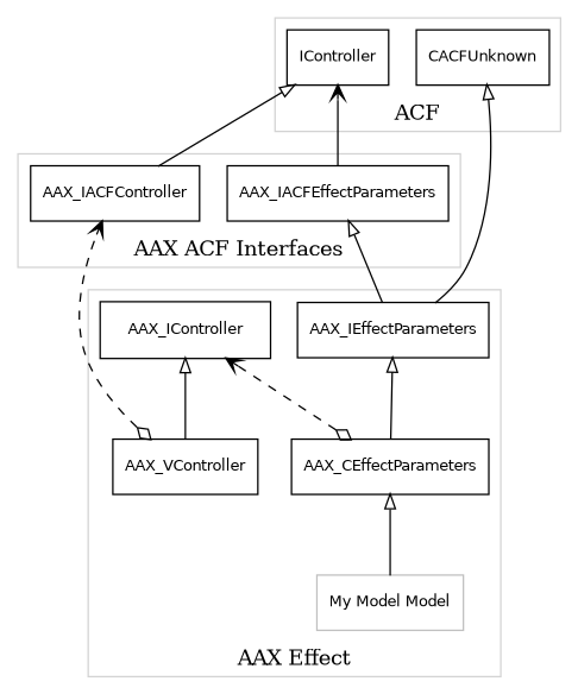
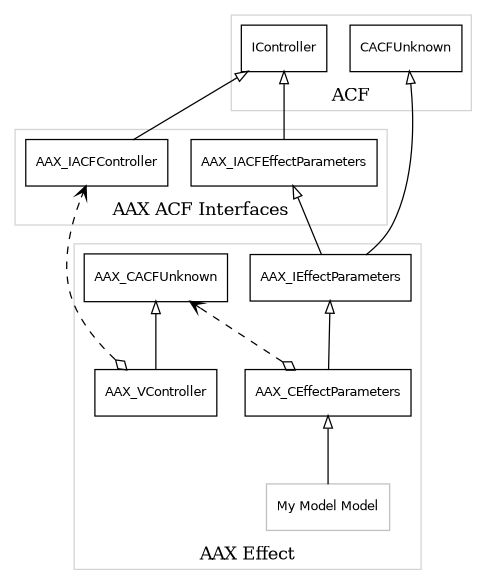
  digraph {
    rankdir=BT
    ranksep=0.75
    node [fontname=Helvetica fontsize=10 shape=record]
    edge [arrowhead=onormal]
    n1 [label=AAX_IEffectParameters]
    n2 [label=AAX_CEffectParameters]
-   n3 [label=AAX_IController]
+   n3 [label=AAX_CACFUnknown]
    n4 [color=gray label="My Model Model"]
    n5 [label=AAX_VController]
    n6 [label=AAX_IACFEffectParameters]
    n7 [label=AAX_IACFController]
    n8 [label=IController]
    n9 [label=CACFUnknown]
    subgraph cluster_1 {
      color=lightgrey
      label="AAX Effect"
      n1
      n2
      n3
      n4
      n5
    }
    subgraph cluster_2 {
      color=lightgrey
      label="AAX ACF Interfaces"
      n6
      n7
    }
    subgraph cluster_3 {
      color=lightgrey
      label=ACF
      n8
      n9
    }
    n1 -> n6
    n1 -> n9
    n2 -> n1
    n2 -> n3 [arrowhead=open arrowtail=odiamond dir=both style=dashed weight=0.1]
    n4 -> n2
    n5 -> n3
    n5 -> n7 [arrowhead=open arrowtail=odiamond dir=both style=dashed weight=0.1]
-   n6 -> n8 [arrowhead=open]
+   n6 -> n8
    n7 -> n8
  }
